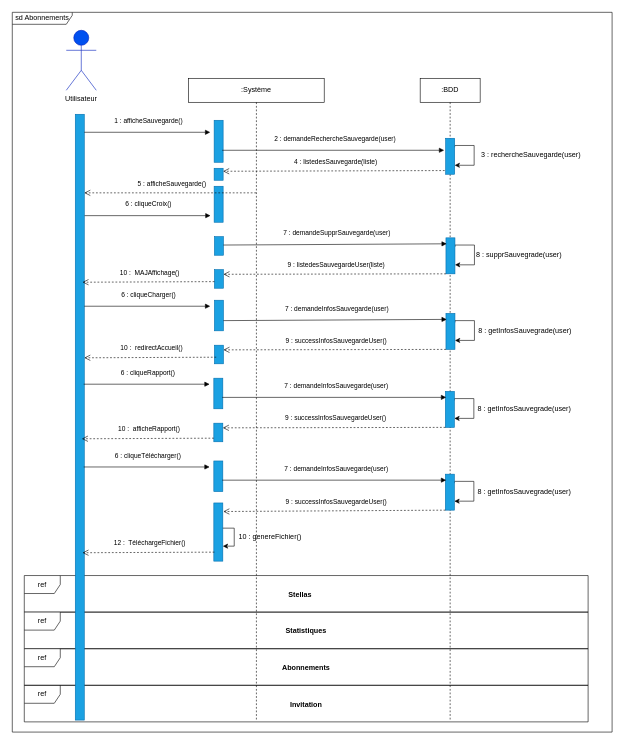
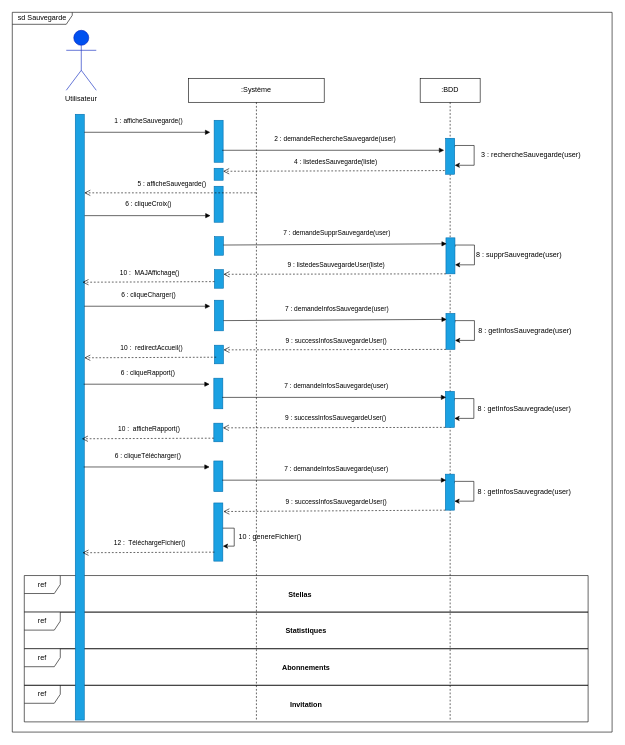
  <mxCell id="0" />
  <mxCell id="1" parent="0" />
  <mxCell id="2" value="ref" style="shape=umlFrame;whiteSpace=wrap;html=1;" vertex="1" parent="1"><mxGeometry x="40" y="1142" width="940" height="61" as="geometry" /></mxCell>
  <mxCell id="3" value=":BDD" style="shape=umlLifeline;perimeter=lifelinePerimeter;whiteSpace=wrap;html=1;container=1;collapsible=0;recursiveResize=0;outlineConnect=0;" vertex="1" parent="1"><mxGeometry x="700" y="130" width="100" height="1070" as="geometry" /></mxCell>
  <mxCell id="4" style="edgeStyle=orthogonalEdgeStyle;rounded=0;orthogonalLoop=1;jettySize=auto;html=1;exitX=1;exitY=0.25;exitDx=0;exitDy=0;entryX=1;entryY=0.75;entryDx=0;entryDy=0;" edge="1" parent="3" source="5" target="5"><mxGeometry relative="1" as="geometry"><Array as="points"><mxPoint x="58" y="112" /><mxPoint x="90" y="112" /><mxPoint x="90" y="145" /></Array></mxGeometry></mxCell>
  <mxCell id="5" value="" style="rounded=0;whiteSpace=wrap;html=1;fillColor=#1ba1e2;fontColor=#ffffff;strokeColor=#006EAF;" vertex="1" parent="3"><mxGeometry x="42.5" y="100" width="15" height="60" as="geometry" /></mxCell>
  <mxCell id="6" value="&lt;b&gt;Utilisateur&lt;/b&gt;" style="shape=umlActor;verticalLabelPosition=bottom;verticalAlign=top;html=1;fillColor=#0050ef;fontColor=#ffffff;strokeColor=#001DBC;" vertex="1" parent="1"><mxGeometry x="110" y="50" width="50" height="100" as="geometry" /></mxCell>
  <mxCell id="7" value="Utilisateur" style="text;html=1;strokeColor=none;fillColor=none;align=center;verticalAlign=middle;whiteSpace=wrap;rounded=0;" vertex="1" parent="1"><mxGeometry x="105" y="150" width="60" height="30" as="geometry" /></mxCell>
  <mxCell id="8" value=":Système" style="shape=umlLifeline;perimeter=lifelinePerimeter;whiteSpace=wrap;html=1;container=1;collapsible=0;recursiveResize=0;outlineConnect=0;" vertex="1" parent="1"><mxGeometry x="314" y="130" width="226" height="1070" as="geometry" /></mxCell>
  <mxCell id="9" value="" style="rounded=0;whiteSpace=wrap;html=1;fillColor=#1ba1e2;fontColor=#ffffff;strokeColor=#006EAF;" vertex="1" parent="8"><mxGeometry x="42.5" y="180" width="15" height="60" as="geometry" /></mxCell>
  <mxCell id="10" value="" style="rounded=0;whiteSpace=wrap;html=1;fillColor=#1ba1e2;fontColor=#ffffff;strokeColor=#006EAF;" vertex="1" parent="8"><mxGeometry x="42.5" y="150" width="15" height="20" as="geometry" /></mxCell>
  <mxCell id="11" value="" style="rounded=0;whiteSpace=wrap;html=1;fillColor=#1ba1e2;fontColor=#ffffff;strokeColor=#006EAF;" vertex="1" parent="8"><mxGeometry x="42.99" y="370" width="15" height="51" as="geometry" /></mxCell>
  <mxCell id="12" value="" style="rounded=0;whiteSpace=wrap;html=1;fillColor=#1ba1e2;fontColor=#ffffff;strokeColor=#006EAF;" vertex="1" parent="8"><mxGeometry x="42.99" y="445" width="15" height="31" as="geometry" /></mxCell>
  <mxCell id="13" style="edgeStyle=orthogonalEdgeStyle;rounded=0;orthogonalLoop=1;jettySize=auto;html=1;exitX=1;exitY=0.25;exitDx=0;exitDy=0;entryX=1;entryY=0.75;entryDx=0;entryDy=0;" edge="1" source="14" target="14" parent="8"><mxGeometry relative="1" as="geometry"><Array as="points"><mxPoint x="444.49" y="404" /><mxPoint x="476.49" y="404" /><mxPoint x="476.49" y="437" /></Array></mxGeometry></mxCell>
  <mxCell id="14" value="" style="rounded=0;whiteSpace=wrap;html=1;fillColor=#1ba1e2;fontColor=#ffffff;strokeColor=#006EAF;" vertex="1" parent="8"><mxGeometry x="428.99" y="392" width="15" height="60" as="geometry" /></mxCell>
  <mxCell id="15" value="7 : demandeInfosSauvegarde(user)" style="html=1;verticalAlign=bottom;endArrow=block;rounded=0;entryX=0.089;entryY=0.166;entryDx=0;entryDy=0;entryPerimeter=0;" edge="1" target="14" parent="8"><mxGeometry x="0.016" y="10" width="80" relative="1" as="geometry"><mxPoint x="57.99" y="404" as="sourcePoint" /><mxPoint x="267.99" y="404" as="targetPoint" /><mxPoint as="offset" /></mxGeometry></mxCell>
  <mxCell id="16" value="9 : successInfosSauvegardeUser()" style="html=1;verticalAlign=bottom;endArrow=open;dashed=1;endSize=8;rounded=0;exitX=0;exitY=1;exitDx=0;exitDy=0;entryX=1;entryY=0.25;entryDx=0;entryDy=0;" edge="1" source="14" target="12" parent="8"><mxGeometry x="-0.016" y="-6" relative="1" as="geometry"><mxPoint x="427.325" y="425" as="sourcePoint" /><mxPoint x="57.99" y="426.18" as="targetPoint" /><mxPoint as="offset" /></mxGeometry></mxCell>
  <mxCell id="17" value="10 :&amp;nbsp; redirectAccueil()" style="html=1;verticalAlign=bottom;endArrow=open;dashed=1;endSize=8;rounded=0;exitX=0.233;exitY=0.143;exitDx=0;exitDy=0;exitPerimeter=0;" edge="1" parent="8"><mxGeometry x="-0.016" y="-6" relative="1" as="geometry"><mxPoint x="45.995" y="465" as="sourcePoint" /><mxPoint x="-174" y="465.99" as="targetPoint" /><mxPoint as="offset" /></mxGeometry></mxCell>
  <mxCell id="18" value="" style="rounded=0;whiteSpace=wrap;html=1;fillColor=#1ba1e2;fontColor=#ffffff;strokeColor=#006EAF;" vertex="1" parent="8"><mxGeometry x="41.99" y="500" width="15" height="51" as="geometry" /></mxCell>
  <mxCell id="19" value="" style="rounded=0;whiteSpace=wrap;html=1;fillColor=#1ba1e2;fontColor=#ffffff;strokeColor=#006EAF;" vertex="1" parent="8"><mxGeometry x="41.99" y="575" width="15" height="31" as="geometry" /></mxCell>
  <mxCell id="20" style="edgeStyle=orthogonalEdgeStyle;rounded=0;orthogonalLoop=1;jettySize=auto;html=1;exitX=1;exitY=0.25;exitDx=0;exitDy=0;entryX=1;entryY=0.75;entryDx=0;entryDy=0;" edge="1" source="21" target="21" parent="8"><mxGeometry relative="1" as="geometry"><Array as="points"><mxPoint x="443.49" y="534" /><mxPoint x="475.49" y="534" /><mxPoint x="475.49" y="567" /></Array></mxGeometry></mxCell>
  <mxCell id="21" value="" style="rounded=0;whiteSpace=wrap;html=1;fillColor=#1ba1e2;fontColor=#ffffff;strokeColor=#006EAF;" vertex="1" parent="8"><mxGeometry x="427.99" y="522" width="15" height="60" as="geometry" /></mxCell>
  <mxCell id="22" value="7 : demandeInfosSauvegarde(user)" style="html=1;verticalAlign=bottom;endArrow=block;rounded=0;entryX=0.089;entryY=0.166;entryDx=0;entryDy=0;entryPerimeter=0;" edge="1" target="21" parent="8"><mxGeometry x="0.016" y="10" width="80" relative="1" as="geometry"><mxPoint x="56" y="532" as="sourcePoint" /><mxPoint x="266.99" y="534" as="targetPoint" /><mxPoint as="offset" /></mxGeometry></mxCell>
  <mxCell id="23" value="9 : successInfosSauvegardeUser()" style="html=1;verticalAlign=bottom;endArrow=open;dashed=1;endSize=8;rounded=0;exitX=0;exitY=1;exitDx=0;exitDy=0;entryX=1;entryY=0.25;entryDx=0;entryDy=0;" edge="1" source="21" target="19" parent="8"><mxGeometry x="-0.016" y="-6" relative="1" as="geometry"><mxPoint x="426.325" y="555" as="sourcePoint" /><mxPoint x="56.99" y="556.18" as="targetPoint" /><mxPoint as="offset" /></mxGeometry></mxCell>
  <mxCell id="24" value="" style="rounded=0;whiteSpace=wrap;html=1;fillColor=#1ba1e2;fontColor=#ffffff;strokeColor=#006EAF;" vertex="1" parent="8"><mxGeometry x="41.99" y="638" width="15" height="51" as="geometry" /></mxCell>
  <mxCell id="25" value="" style="rounded=0;whiteSpace=wrap;html=1;fillColor=#1ba1e2;fontColor=#ffffff;strokeColor=#006EAF;" vertex="1" parent="8"><mxGeometry x="41.99" y="708" width="15" height="97" as="geometry" /></mxCell>
  <mxCell id="26" style="edgeStyle=orthogonalEdgeStyle;rounded=0;orthogonalLoop=1;jettySize=auto;html=1;exitX=1;exitY=0.25;exitDx=0;exitDy=0;entryX=1;entryY=0.75;entryDx=0;entryDy=0;" edge="1" source="27" target="27" parent="8"><mxGeometry relative="1" as="geometry"><Array as="points"><mxPoint x="443.49" y="672" /><mxPoint x="475.49" y="672" /><mxPoint x="475.49" y="705" /></Array></mxGeometry></mxCell>
  <mxCell id="27" value="" style="rounded=0;whiteSpace=wrap;html=1;fillColor=#1ba1e2;fontColor=#ffffff;strokeColor=#006EAF;" vertex="1" parent="8"><mxGeometry x="427.99" y="660" width="15" height="60" as="geometry" /></mxCell>
  <mxCell id="28" value="7 : demandeInfosSauvegarde(user)" style="html=1;verticalAlign=bottom;endArrow=block;rounded=0;entryX=0.089;entryY=0.166;entryDx=0;entryDy=0;entryPerimeter=0;" edge="1" target="27" parent="8"><mxGeometry x="0.016" y="10" width="80" relative="1" as="geometry"><mxPoint x="56" y="670" as="sourcePoint" /><mxPoint x="266.99" y="672" as="targetPoint" /><mxPoint as="offset" /></mxGeometry></mxCell>
  <mxCell id="29" value="9 : successInfosSauvegardeUser()" style="html=1;verticalAlign=bottom;endArrow=open;dashed=1;endSize=8;rounded=0;exitX=0;exitY=1;exitDx=0;exitDy=0;entryX=1.057;entryY=0.147;entryDx=0;entryDy=0;entryPerimeter=0;" edge="1" source="27" target="25" parent="8"><mxGeometry x="-0.016" y="-6" relative="1" as="geometry"><mxPoint x="426.325" y="693" as="sourcePoint" /><mxPoint x="56.99" y="694.18" as="targetPoint" /><mxPoint as="offset" /></mxGeometry></mxCell>
  <mxCell id="30" style="edgeStyle=orthogonalEdgeStyle;rounded=0;orthogonalLoop=1;jettySize=auto;html=1;" edge="1" parent="8" source="25" target="25"><mxGeometry relative="1" as="geometry"><Array as="points"><mxPoint x="76" y="750" /><mxPoint x="76" y="780" /></Array></mxGeometry></mxCell>
  <mxCell id="31" value="ref" style="shape=umlFrame;whiteSpace=wrap;html=1;" vertex="1" parent="8"><mxGeometry x="-274" y="829" width="940" height="61" as="geometry" /></mxCell>
  <mxCell id="32" value="ref" style="shape=umlFrame;whiteSpace=wrap;html=1;" vertex="1" parent="8"><mxGeometry x="-274" y="890" width="940" height="61" as="geometry" /></mxCell>
  <mxCell id="33" value="ref" style="shape=umlFrame;whiteSpace=wrap;html=1;" vertex="1" parent="8"><mxGeometry x="-274" y="951" width="940" height="61" as="geometry" /></mxCell>
  <mxCell id="34" value="Stellas" style="text;align=center;fontStyle=1;verticalAlign=middle;spacingLeft=3;spacingRight=3;strokeColor=none;rotatable=0;points=[[0,0.5],[1,0.5]];portConstraint=eastwest;" vertex="1" parent="8"><mxGeometry x="146" y="846.5" width="80" height="26" as="geometry" /></mxCell>
  <mxCell id="35" value="Statistiques" style="text;align=center;fontStyle=1;verticalAlign=middle;spacingLeft=3;spacingRight=3;strokeColor=none;rotatable=0;points=[[0,0.5],[1,0.5]];portConstraint=eastwest;" vertex="1" parent="8"><mxGeometry x="156" y="907.5" width="80" height="26" as="geometry" /></mxCell>
  <mxCell id="36" value="Abonnements" style="text;align=center;fontStyle=1;verticalAlign=middle;spacingLeft=3;spacingRight=3;strokeColor=none;rotatable=0;points=[[0,0.5],[1,0.5]];portConstraint=eastwest;" vertex="1" parent="8"><mxGeometry x="156" y="968.5" width="80" height="26" as="geometry" /></mxCell>
  <mxCell id="37" value="Invitation" style="text;align=center;fontStyle=1;verticalAlign=middle;spacingLeft=3;spacingRight=3;strokeColor=none;rotatable=0;points=[[0,0.5],[1,0.5]];portConstraint=eastwest;" vertex="1" parent="8"><mxGeometry x="156" y="1030" width="80" height="26" as="geometry" /></mxCell>
  <mxCell id="38" value="" style="rounded=0;whiteSpace=wrap;html=1;fillColor=#1ba1e2;fontColor=#ffffff;strokeColor=#006EAF;" vertex="1" parent="1"><mxGeometry x="125" y="190" width="15" height="1010" as="geometry" /></mxCell>
  <mxCell id="39" value="" style="rounded=0;whiteSpace=wrap;html=1;fillColor=#1ba1e2;fontColor=#ffffff;strokeColor=#006EAF;" vertex="1" parent="1"><mxGeometry x="356.5" y="200" width="15" height="70" as="geometry" /></mxCell>
  <mxCell id="40" value="1 : afficheSauvegarde()" style="html=1;verticalAlign=bottom;endArrow=block;rounded=0;" edge="1" parent="1"><mxGeometry x="0.016" y="10" width="80" relative="1" as="geometry"><mxPoint x="140" y="220" as="sourcePoint" /><mxPoint x="350" y="220" as="targetPoint" /><mxPoint as="offset" /></mxGeometry></mxCell>
  <mxCell id="41" value="2 : demandeRechercheSauvegarde(user)" style="html=1;verticalAlign=bottom;endArrow=block;rounded=0;" edge="1" parent="1"><mxGeometry x="0.016" y="10" width="80" relative="1" as="geometry"><mxPoint x="370" y="250" as="sourcePoint" /><mxPoint x="740" y="250" as="targetPoint" /><mxPoint as="offset" /></mxGeometry></mxCell>
  <mxCell id="42" value="3 : rechercheSauvegarde(user)" style="text;html=1;strokeColor=none;fillColor=none;align=center;verticalAlign=middle;whiteSpace=wrap;rounded=0;" vertex="1" parent="1"><mxGeometry x="790" y="243" width="190" height="30" as="geometry" /></mxCell>
  <mxCell id="43" value="4 : listedesSauvegarde(liste)" style="html=1;verticalAlign=bottom;endArrow=open;dashed=1;endSize=8;rounded=0;exitX=-0.111;exitY=0.897;exitDx=0;exitDy=0;exitPerimeter=0;entryX=1;entryY=0.25;entryDx=0;entryDy=0;" edge="1" parent="1" source="5" target="10"><mxGeometry x="-0.016" y="-6" relative="1" as="geometry"><mxPoint x="752.5" y="565" as="sourcePoint" /><mxPoint x="440" y="284" as="targetPoint" /><mxPoint as="offset" /></mxGeometry></mxCell>
  <mxCell id="44" value="5 : afficheSauvegarde()" style="html=1;verticalAlign=bottom;endArrow=open;dashed=1;endSize=8;rounded=0;" edge="1" parent="1" source="8"><mxGeometry x="-0.016" y="-6" relative="1" as="geometry"><mxPoint x="349.335" y="320" as="sourcePoint" /><mxPoint x="140" y="321" as="targetPoint" /><mxPoint as="offset" /></mxGeometry></mxCell>
  <mxCell id="45" value="" style="rounded=0;whiteSpace=wrap;html=1;fillColor=#1ba1e2;fontColor=#ffffff;strokeColor=#006EAF;" vertex="1" parent="1"><mxGeometry x="356.99" y="394" width="15" height="31" as="geometry" /></mxCell>
  <mxCell id="46" value="" style="rounded=0;whiteSpace=wrap;html=1;fillColor=#1ba1e2;fontColor=#ffffff;strokeColor=#006EAF;" vertex="1" parent="1"><mxGeometry x="356.99" y="449" width="15" height="31" as="geometry" /></mxCell>
  <mxCell id="47" style="edgeStyle=orthogonalEdgeStyle;rounded=0;orthogonalLoop=1;jettySize=auto;html=1;exitX=1;exitY=0.25;exitDx=0;exitDy=0;entryX=1;entryY=0.75;entryDx=0;entryDy=0;" edge="1" parent="1" source="48" target="48"><mxGeometry relative="1" as="geometry"><Array as="points"><mxPoint x="758.49" y="408" /><mxPoint x="790.49" y="408" /><mxPoint x="790.49" y="441" /></Array></mxGeometry></mxCell>
  <mxCell id="48" value="" style="rounded=0;whiteSpace=wrap;html=1;fillColor=#1ba1e2;fontColor=#ffffff;strokeColor=#006EAF;" vertex="1" parent="1"><mxGeometry x="742.99" y="396" width="15" height="60" as="geometry" /></mxCell>
  <mxCell id="49" value="6 : cliqueCroix()" style="html=1;verticalAlign=bottom;endArrow=block;rounded=0;" edge="1" parent="1"><mxGeometry x="0.016" y="10" width="80" relative="1" as="geometry"><mxPoint x="140.49" y="359" as="sourcePoint" /><mxPoint x="350.49" y="359" as="targetPoint" /><mxPoint as="offset" /></mxGeometry></mxCell>
  <mxCell id="50" value="7 : demandeSupprSauvegarde(user)" style="html=1;verticalAlign=bottom;endArrow=block;rounded=0;entryX=0.089;entryY=0.166;entryDx=0;entryDy=0;entryPerimeter=0;" edge="1" parent="1" target="48"><mxGeometry x="0.016" y="10" width="80" relative="1" as="geometry"><mxPoint x="371.99" y="408" as="sourcePoint" /><mxPoint x="581.99" y="408" as="targetPoint" /><mxPoint as="offset" /></mxGeometry></mxCell>
  <mxCell id="51" value="8 : supprSauvegrade(user)" style="text;html=1;strokeColor=none;fillColor=none;align=center;verticalAlign=middle;whiteSpace=wrap;rounded=0;" vertex="1" parent="1"><mxGeometry x="770.49" y="409" width="190" height="30" as="geometry" /></mxCell>
  <mxCell id="52" value="9 : listedesSauvegardeUser(liste)" style="html=1;verticalAlign=bottom;endArrow=open;dashed=1;endSize=8;rounded=0;exitX=0;exitY=1;exitDx=0;exitDy=0;entryX=1;entryY=0.25;entryDx=0;entryDy=0;" edge="1" parent="1" source="48" target="46"><mxGeometry x="-0.016" y="-6" relative="1" as="geometry"><mxPoint x="741.325" y="429" as="sourcePoint" /><mxPoint x="371.99" y="430.18" as="targetPoint" /><mxPoint as="offset" /></mxGeometry></mxCell>
  <mxCell id="53" value="10 :&amp;nbsp; MAJAffichage()" style="html=1;verticalAlign=bottom;endArrow=open;dashed=1;endSize=8;rounded=0;exitX=0.233;exitY=0.143;exitDx=0;exitDy=0;exitPerimeter=0;" edge="1" parent="1"><mxGeometry x="-0.016" y="-6" relative="1" as="geometry"><mxPoint x="356.995" y="469" as="sourcePoint" /><mxPoint x="137" y="469.99" as="targetPoint" /><mxPoint as="offset" /></mxGeometry></mxCell>
  <mxCell id="54" value="6 : cliqueCharger()" style="html=1;verticalAlign=bottom;endArrow=block;rounded=0;" edge="1" parent="1"><mxGeometry x="0.016" y="10" width="80" relative="1" as="geometry"><mxPoint x="140" y="510" as="sourcePoint" /><mxPoint x="350" y="510" as="targetPoint" /><mxPoint as="offset" /></mxGeometry></mxCell>
  <mxCell id="55" value="8 : getInfosSauvegrade(user)" style="text;html=1;strokeColor=none;fillColor=none;align=center;verticalAlign=middle;whiteSpace=wrap;rounded=0;" vertex="1" parent="1"><mxGeometry x="780" y="536" width="190" height="30" as="geometry" /></mxCell>
  <mxCell id="56" value="6 : cliqueRapport()" style="html=1;verticalAlign=bottom;endArrow=block;rounded=0;" edge="1" parent="1"><mxGeometry x="0.016" y="10" width="80" relative="1" as="geometry"><mxPoint x="139" y="640" as="sourcePoint" /><mxPoint x="349" y="640" as="targetPoint" /><mxPoint as="offset" /></mxGeometry></mxCell>
  <mxCell id="57" value="8 : getInfosSauvegrade(user)" style="text;html=1;strokeColor=none;fillColor=none;align=center;verticalAlign=middle;whiteSpace=wrap;rounded=0;" vertex="1" parent="1"><mxGeometry x="779" y="666" width="190" height="30" as="geometry" /></mxCell>
  <mxCell id="58" value="10 :&amp;nbsp; afficheRapport()" style="html=1;verticalAlign=bottom;endArrow=open;dashed=1;endSize=8;rounded=0;exitX=0.233;exitY=0.143;exitDx=0;exitDy=0;exitPerimeter=0;" edge="1" parent="1"><mxGeometry x="-0.016" y="-6" relative="1" as="geometry"><mxPoint x="355.995" y="730" as="sourcePoint" /><mxPoint x="136" y="730.99" as="targetPoint" /><mxPoint as="offset" /></mxGeometry></mxCell>
  <mxCell id="59" value="6 : cliqueTélécharger()" style="html=1;verticalAlign=bottom;endArrow=block;rounded=0;" edge="1" parent="1"><mxGeometry x="0.016" y="10" width="80" relative="1" as="geometry"><mxPoint x="139" y="778" as="sourcePoint" /><mxPoint x="349" y="778" as="targetPoint" /><mxPoint as="offset" /></mxGeometry></mxCell>
  <mxCell id="60" value="8 : getInfosSauvegrade(user)" style="text;html=1;strokeColor=none;fillColor=none;align=center;verticalAlign=middle;whiteSpace=wrap;rounded=0;" vertex="1" parent="1"><mxGeometry x="779" y="804" width="190" height="30" as="geometry" /></mxCell>
  <mxCell id="61" value="12 :&amp;nbsp; TéléchargeFichier()" style="html=1;verticalAlign=bottom;endArrow=open;dashed=1;endSize=8;rounded=0;exitX=0.233;exitY=0.143;exitDx=0;exitDy=0;exitPerimeter=0;" edge="1" parent="1"><mxGeometry x="-0.016" y="-6" relative="1" as="geometry"><mxPoint x="356.995" y="920" as="sourcePoint" /><mxPoint x="137" y="920.99" as="targetPoint" /><mxPoint as="offset" /></mxGeometry></mxCell>
  <mxCell id="62" value="10 : genereFichier()" style="text;html=1;strokeColor=none;fillColor=none;align=center;verticalAlign=middle;whiteSpace=wrap;rounded=0;" vertex="1" parent="1"><mxGeometry x="390" y="880" width="120" height="30" as="geometry" /></mxCell>
- <mxCell id="63" value="sd Abonnements" style="shape=umlFrame;whiteSpace=wrap;html=1;width=100;height=20;" vertex="1" parent="1"><mxGeometry x="20" y="20" width="1000" height="1200" as="geometry" /></mxCell>
+ <mxCell id="63" value="sd Sauvegarde" style="shape=umlFrame;whiteSpace=wrap;html=1;width=100;height=20;" vertex="1" parent="1"><mxGeometry x="20" y="20" width="1000" height="1200" as="geometry" /></mxCell>
